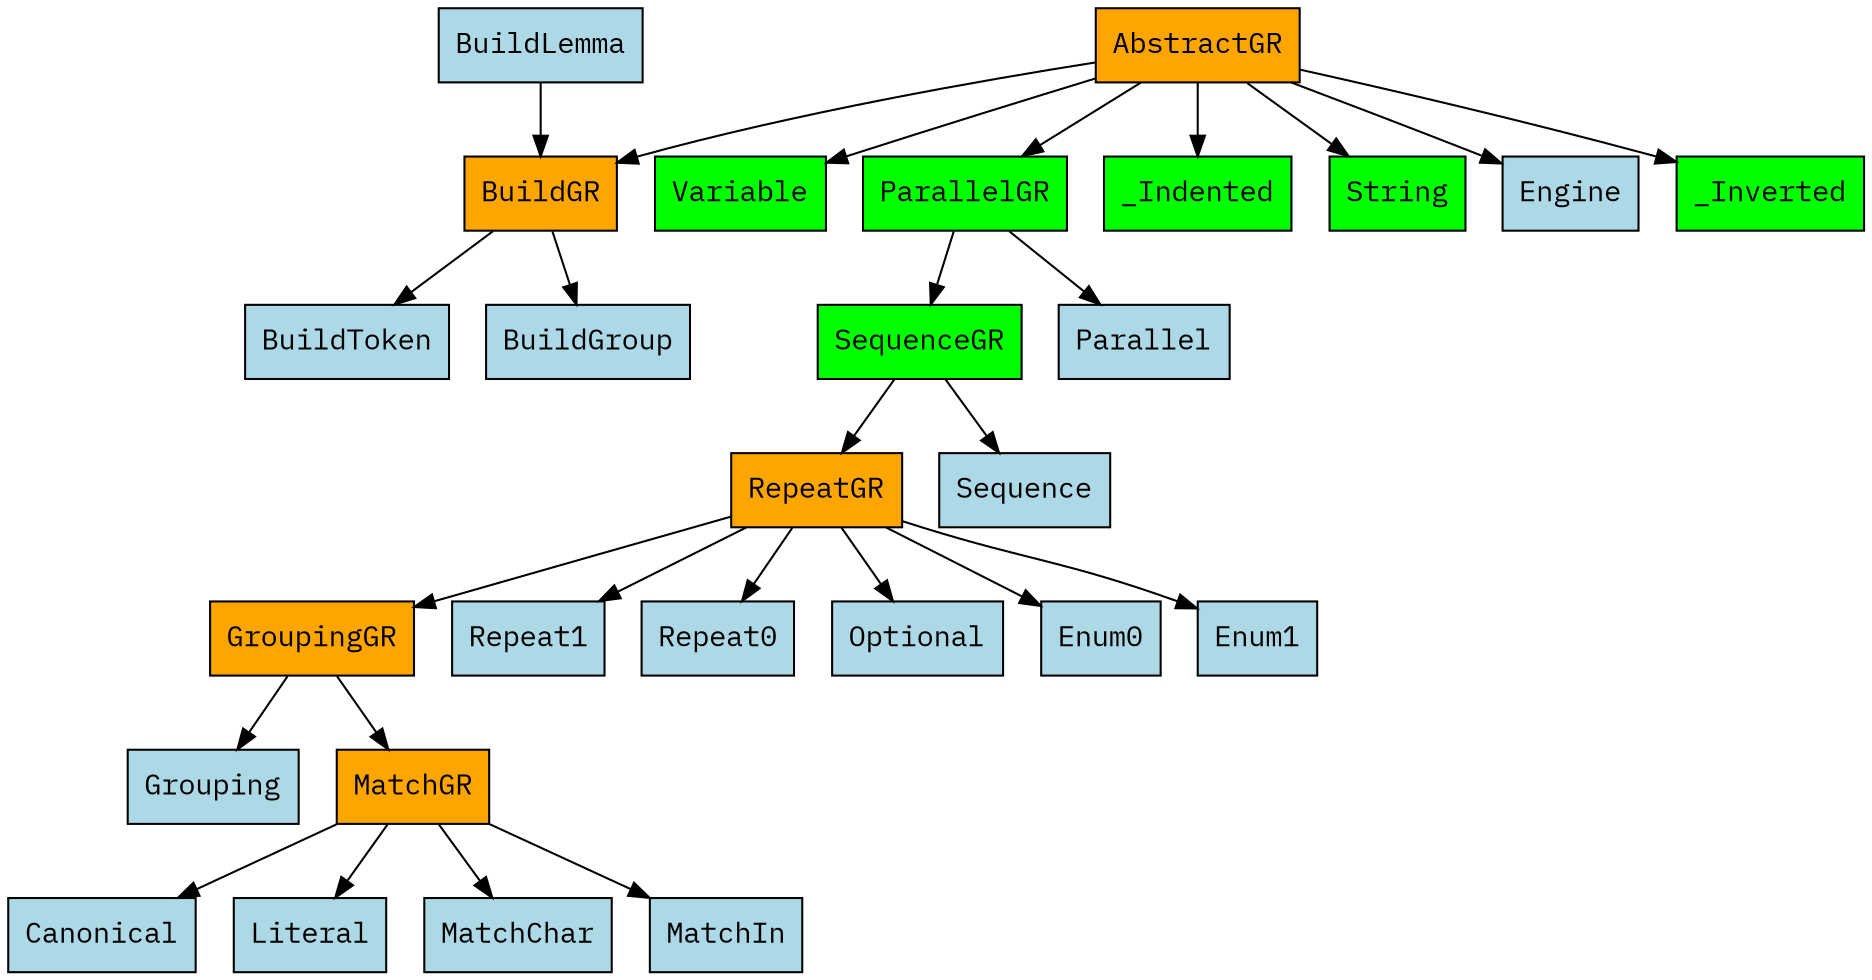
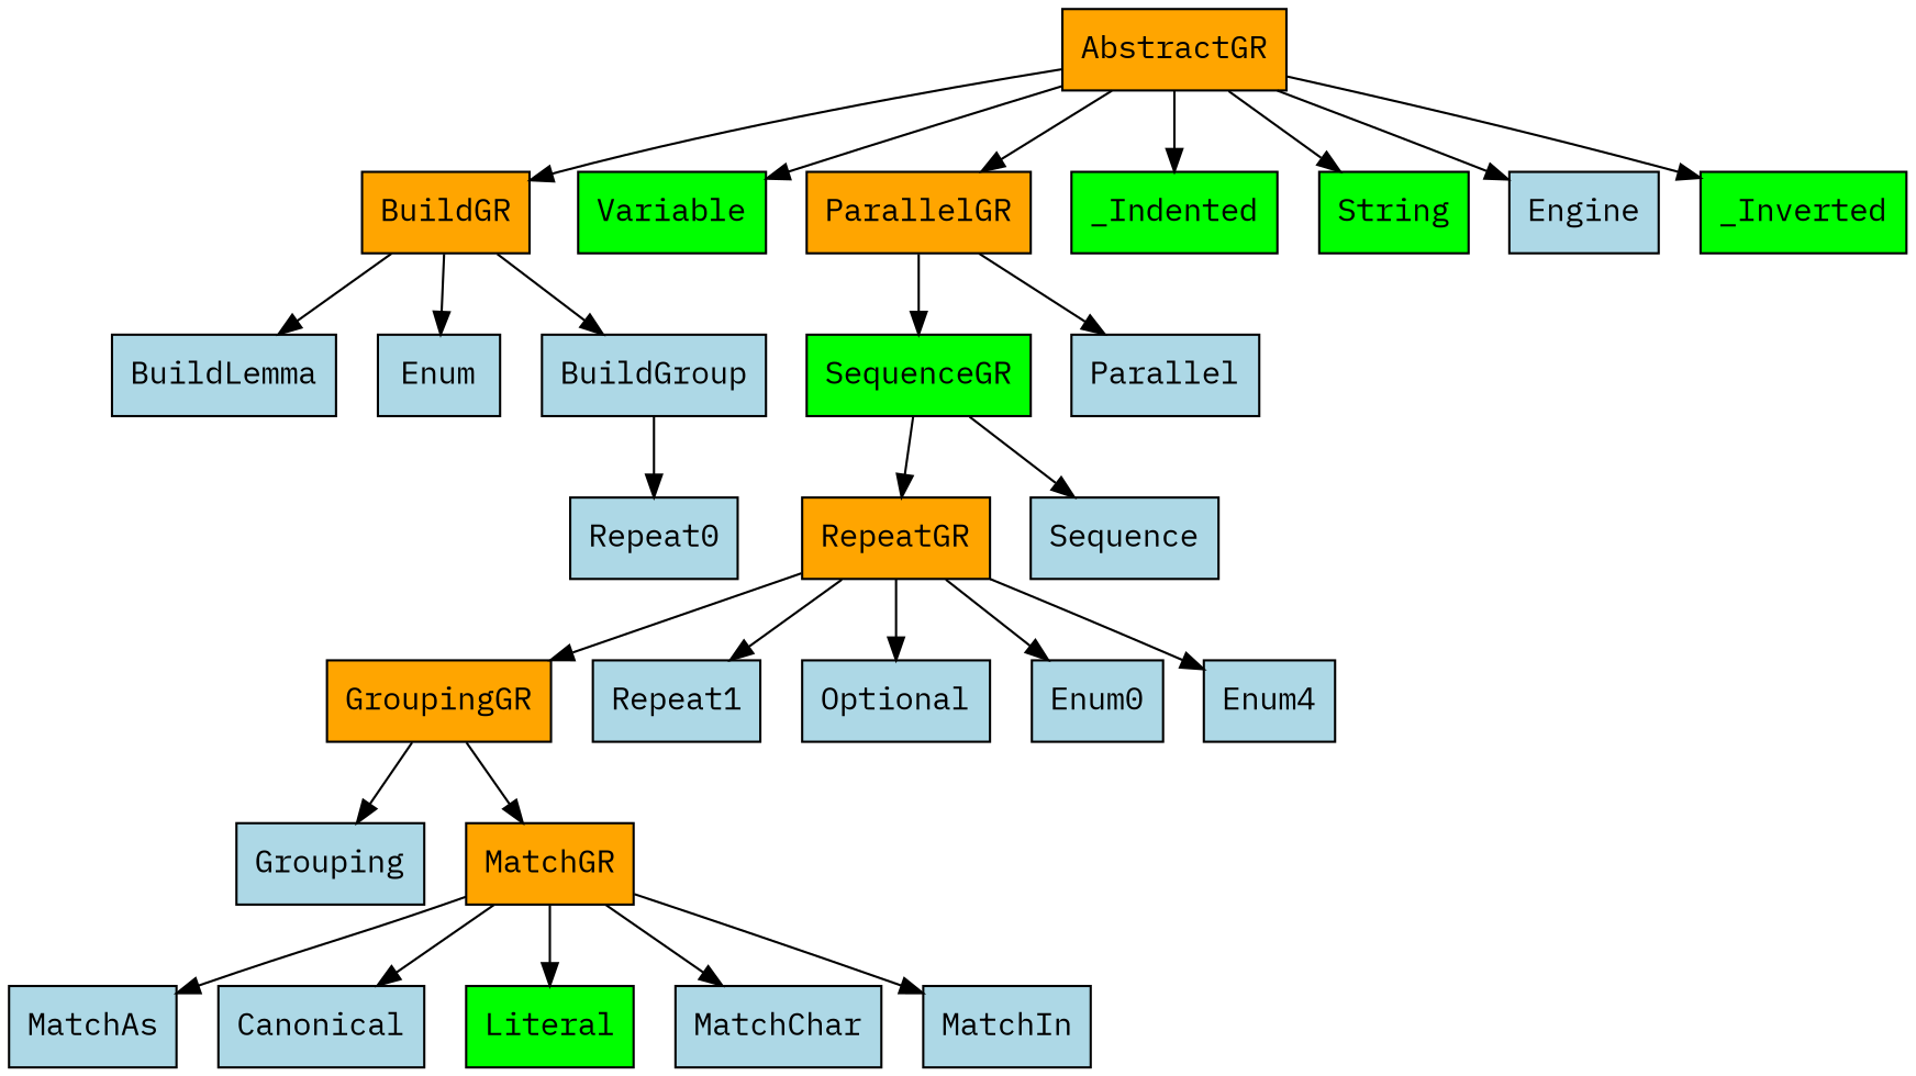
  digraph {
    fontname="IBM Plex Mono"
    node [fillcolor=lightblue fontname="IBM Plex Mono" shape=rect style=filled]
    edge [fontname="IBM Plex Mono"]
    n1 [fillcolor=orange label=AbstractGR]
    n2 [fillcolor=orange label=BuildGR]
    n3 [fillcolor=lime label=Variable]
-   n4 [fillcolor=lime label=ParallelGR]
+   n4 [fillcolor=orange label=ParallelGR]
    n5 [fillcolor=lime label=_Indented]
    n6 [fillcolor=lime label=String]
    n7 [label=Engine]
    n8 [fillcolor=lime label=_Inverted]
    n9 [label=BuildLemma]
-   n10 [label=BuildToken]
+   n10 [label=Enum]
    n11 [label=BuildGroup]
    n12 [fillcolor=lime label=SequenceGR]
    n13 [label=Parallel]
    n14 [fillcolor=orange label=RepeatGR]
    n15 [label=Sequence]
    n16 [fillcolor=orange label=GroupingGR]
    n17 [label=Repeat1]
    n18 [label=Repeat0]
    n19 [label=Optional]
    n20 [label=Enum0]
-   n21 [label=Enum1]
+   n21 [label=Enum4]
    n22 [label=Grouping]
    n23 [fillcolor=orange label=MatchGR]
+   n24 [label=MatchAs]
    n25 [label=Canonical]
-   n26 [label=Literal]
+   n26 [fillcolor=lime label=Literal]
    n27 [label=MatchChar]
    n28 [label=MatchIn]
    n1 -> n2
    n1 -> n3
    n1 -> n4
    n1 -> n5
    n1 -> n6
    n1 -> n7
    n1 -> n8
-   n9 -> n2
+   n2 -> n9
    n2 -> n10
    n2 -> n11
    n4 -> n12
    n4 -> n13
    n12 -> n14
    n12 -> n15
    n14 -> n16
    n14 -> n17
-   n14 -> n18
+   n11 -> n18
    n14 -> n19
    n14 -> n20
    n14 -> n21
    n16 -> n22
    n16 -> n23
+   n23 -> n24
    n23 -> n25
    n23 -> n26
    n23 -> n27
    n23 -> n28
  }
